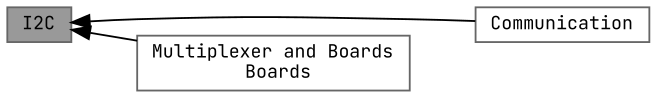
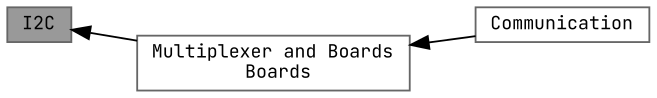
  digraph {
    fontname="JetBrains Mono"
    rankdir=LR
    node [color=grey40 fillcolor=white fontname="JetBrains Mono" fontsize=10 shape=box style=filled]
    edge [dir=back fontname="JetBrains Mono" fontsize=10 labelfontname=Helvetica labelfontsize=10 shape=plaintext style=solid]
    n1 [color=gray40 fillcolor=grey60 fontcolor=black height=0.2 label=I2C width=0.4]
    n2 [height=0.2 label=Communication width=0.4]
    n3 [height=0.2 label="Multiplexer and Boards\l Boards" width=0.4]
-   n1 -> n2
+   n3 -> n2
    n1 -> n3
  }
